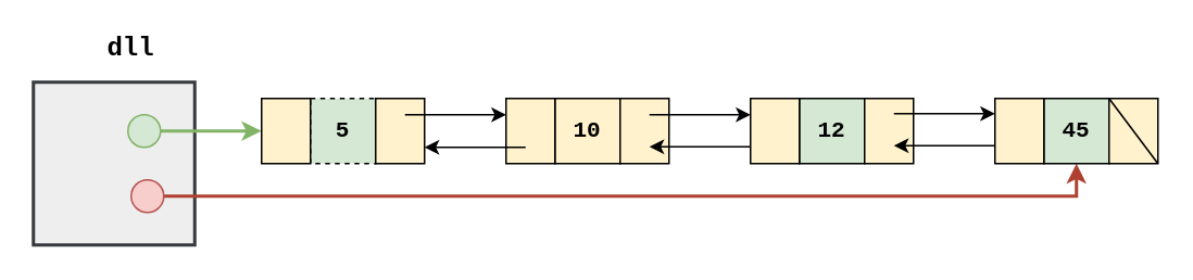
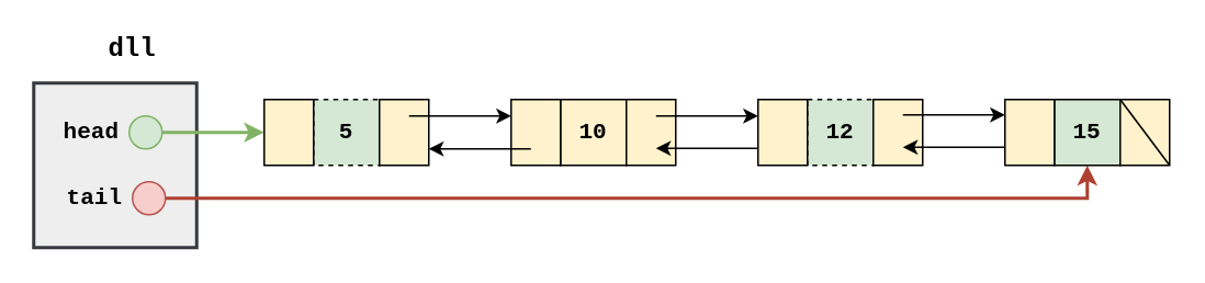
  <mxCell id="0" />
  <mxCell id="1" parent="0" />
  <mxCell id="2" value="" style="rounded=0;whiteSpace=wrap;html=1;fillColor=#eeeeee;strokeColor=#36393D;strokeWidth=2;" parent="1" vertex="1"><mxGeometry x="20" y="50" width="99" height="100" as="geometry" /></mxCell>
  <mxCell id="3" value="" style="endArrow=classic;html=1;rounded=0;exitX=1;exitY=0.5;exitDx=0;exitDy=0;strokeColor=#82b366;fillColor=#d5e8d4;strokeWidth=2;entryX=0;entryY=0.5;entryDx=0;entryDy=0;" parent="1" source="4" target="12" edge="1"><mxGeometry width="50" height="50" relative="1" as="geometry"><mxPoint x="93" y="80" as="sourcePoint" /><mxPoint x="220" y="80" as="targetPoint" /></mxGeometry></mxCell>
  <mxCell id="4" value="" style="ellipse;whiteSpace=wrap;html=1;aspect=fixed;fillColor=#d5e8d4;strokeColor=#82b366;" parent="1" vertex="1"><mxGeometry x="78" y="70" width="20" height="20" as="geometry" /></mxCell>
+ <mxCell id="5" value="&lt;font style=&quot;font-size: 14px;&quot; face=&quot;Courier New&quot;&gt;&lt;b style=&quot;&quot;&gt;head&lt;/b&gt;&lt;/font&gt;" style="text;html=1;align=right;verticalAlign=middle;whiteSpace=wrap;rounded=0;" parent="1" vertex="1"><mxGeometry x="34" y="70" width="40" height="20" as="geometry" /></mxCell>
  <mxCell id="6" value="" style="endArrow=classic;html=1;rounded=0;exitX=1;exitY=0.5;exitDx=0;exitDy=0;strokeColor=#AE4132;strokeWidth=2;entryX=0.5;entryY=1;entryDx=0;entryDy=0;" parent="1" source="7" target="23" edge="1"><mxGeometry width="50" height="50" relative="1" as="geometry"><mxPoint x="93" y="110" as="sourcePoint" /><mxPoint x="610" y="220" as="targetPoint" /><Array as="points"><mxPoint x="660" y="120" /></Array></mxGeometry></mxCell>
  <mxCell id="7" value="" style="ellipse;whiteSpace=wrap;html=1;aspect=fixed;fillColor=#f8cecc;strokeColor=#b85450;" parent="1" vertex="1"><mxGeometry x="80" y="110" width="20" height="20" as="geometry" /></mxCell>
+ <mxCell id="8" value="&lt;font style=&quot;font-size: 14px;&quot; face=&quot;Courier New&quot;&gt;&lt;b style=&quot;&quot;&gt;tail&lt;/b&gt;&lt;/font&gt;" style="text;html=1;align=right;verticalAlign=middle;whiteSpace=wrap;rounded=0;" parent="1" vertex="1"><mxGeometry x="36" y="110" width="40" height="20" as="geometry" /></mxCell>
  <mxCell id="9" value="" style="group" parent="1" vertex="1" connectable="0"><mxGeometry x="160" y="60" width="100" height="40" as="geometry" /></mxCell>
  <mxCell id="10" value="&lt;font face=&quot;Courier New&quot;&gt;&lt;span style=&quot;font-size: 14px;&quot;&gt;&lt;b&gt;5&lt;/b&gt;&lt;/span&gt;&lt;/font&gt;" style="rounded=0;whiteSpace=wrap;html=1;fillColor=#d5e8d4;strokeColor=#000000;dashed=1;" parent="9" vertex="1"><mxGeometry x="30" width="40" height="40" as="geometry" /></mxCell>
  <mxCell id="11" value="" style="rounded=0;whiteSpace=wrap;html=1;fillColor=#fff2cc;strokeColor=#000000;" parent="9" vertex="1"><mxGeometry x="70" width="30" height="40" as="geometry" /></mxCell>
  <mxCell id="12" value="" style="rounded=0;whiteSpace=wrap;html=1;fillColor=#fff2cc;strokeColor=#000000;" parent="9" vertex="1"><mxGeometry width="30" height="40" as="geometry" /></mxCell>
  <mxCell id="13" value="" style="group" parent="1" vertex="1" connectable="0"><mxGeometry x="310" y="60" width="100" height="40" as="geometry" /></mxCell>
  <mxCell id="14" value="&lt;font face=&quot;Courier New&quot;&gt;&lt;span style=&quot;font-size: 14px;&quot;&gt;&lt;b&gt;10&lt;/b&gt;&lt;/span&gt;&lt;/font&gt;" style="rounded=0;whiteSpace=wrap;html=1;fillColor=#fff2cc;strokeColor=#000000;" parent="13" vertex="1"><mxGeometry x="30" width="40" height="40" as="geometry" /></mxCell>
  <mxCell id="15" value="" style="rounded=0;whiteSpace=wrap;html=1;fillColor=#fff2cc;strokeColor=#000000;" parent="13" vertex="1"><mxGeometry x="70" width="30" height="40" as="geometry" /></mxCell>
  <mxCell id="16" value="" style="rounded=0;whiteSpace=wrap;html=1;fillColor=#fff2cc;strokeColor=#000000;" parent="13" vertex="1"><mxGeometry width="30" height="40" as="geometry" /></mxCell>
  <mxCell id="17" value="" style="endArrow=classic;html=1;rounded=0;" parent="13" edge="1"><mxGeometry width="50" height="50" relative="1" as="geometry"><mxPoint x="12" y="30" as="sourcePoint" /><mxPoint x="-50" y="30" as="targetPoint" /></mxGeometry></mxCell>
  <mxCell id="18" value="" style="group" parent="1" vertex="1" connectable="0"><mxGeometry x="460" y="60" width="100" height="40" as="geometry" /></mxCell>
- <mxCell id="19" value="&lt;font face=&quot;Courier New&quot;&gt;&lt;span style=&quot;font-size: 14px;&quot;&gt;&lt;b&gt;12&lt;/b&gt;&lt;/span&gt;&lt;/font&gt;" style="rounded=0;whiteSpace=wrap;html=1;fillColor=#d5e8d4;strokeColor=#000000;" parent="18" vertex="1"><mxGeometry x="30" width="40" height="40" as="geometry" /></mxCell>
+ <mxCell id="19" value="&lt;font face=&quot;Courier New&quot;&gt;&lt;span style=&quot;font-size: 14px;&quot;&gt;&lt;b&gt;12&lt;/b&gt;&lt;/span&gt;&lt;/font&gt;" style="rounded=0;whiteSpace=wrap;html=1;fillColor=#d5e8d4;strokeColor=#000000;dashed=1;" parent="18" vertex="1"><mxGeometry x="30" width="40" height="40" as="geometry" /></mxCell>
  <mxCell id="20" value="" style="rounded=0;whiteSpace=wrap;html=1;fillColor=#fff2cc;strokeColor=#000000;" parent="18" vertex="1"><mxGeometry x="70" width="30" height="40" as="geometry" /></mxCell>
  <mxCell id="21" value="" style="rounded=0;whiteSpace=wrap;html=1;fillColor=#fff2cc;strokeColor=#000000;" parent="18" vertex="1"><mxGeometry width="30" height="40" as="geometry" /></mxCell>
  <mxCell id="22" value="" style="group" parent="1" vertex="1" connectable="0"><mxGeometry x="610" y="60" width="100" height="40" as="geometry" /></mxCell>
- <mxCell id="23" value="&lt;font face=&quot;Courier New&quot;&gt;&lt;span style=&quot;font-size: 14px;&quot;&gt;&lt;b&gt;45&lt;/b&gt;&lt;/span&gt;&lt;/font&gt;" style="rounded=0;whiteSpace=wrap;html=1;fillColor=#d5e8d4;strokeColor=#000000;" parent="22" vertex="1"><mxGeometry x="30" width="40" height="40" as="geometry" /></mxCell>
+ <mxCell id="23" value="&lt;font face=&quot;Courier New&quot;&gt;&lt;span style=&quot;font-size: 14px;&quot;&gt;&lt;b&gt;15&lt;/b&gt;&lt;/span&gt;&lt;/font&gt;" style="rounded=0;whiteSpace=wrap;html=1;fillColor=#d5e8d4;strokeColor=#000000;" parent="22" vertex="1"><mxGeometry x="30" width="40" height="40" as="geometry" /></mxCell>
  <mxCell id="24" value="" style="rounded=0;whiteSpace=wrap;html=1;fillColor=#fff2cc;strokeColor=#000000;" parent="22" vertex="1"><mxGeometry x="70" width="30" height="40" as="geometry" /></mxCell>
  <mxCell id="25" value="" style="endArrow=none;html=1;rounded=0;exitX=1;exitY=1;exitDx=0;exitDy=0;entryX=0;entryY=0;entryDx=0;entryDy=0;exitPerimeter=0;" parent="22" source="24" target="24" edge="1"><mxGeometry width="50" height="50" relative="1" as="geometry"><mxPoint x="120" y="30" as="sourcePoint" /><mxPoint x="170" y="-20" as="targetPoint" /></mxGeometry></mxCell>
  <mxCell id="26" value="" style="rounded=0;whiteSpace=wrap;html=1;fillColor=#fff2cc;strokeColor=#000000;" parent="22" vertex="1"><mxGeometry width="30" height="40" as="geometry" /></mxCell>
  <mxCell id="27" value="" style="endArrow=classic;html=1;rounded=0;" parent="1" edge="1"><mxGeometry width="50" height="50" relative="1" as="geometry"><mxPoint x="248" y="70" as="sourcePoint" /><mxPoint x="310" y="70" as="targetPoint" /></mxGeometry></mxCell>
  <mxCell id="28" value="" style="endArrow=classic;html=1;rounded=0;" parent="1" edge="1"><mxGeometry width="50" height="50" relative="1" as="geometry"><mxPoint x="398" y="70" as="sourcePoint" /><mxPoint x="460" y="70" as="targetPoint" /></mxGeometry></mxCell>
  <mxCell id="29" value="" style="endArrow=classic;html=1;rounded=0;" parent="1" edge="1"><mxGeometry width="50" height="50" relative="1" as="geometry"><mxPoint x="460" y="89.67" as="sourcePoint" /><mxPoint x="398" y="89.67" as="targetPoint" /></mxGeometry></mxCell>
  <mxCell id="30" value="" style="endArrow=classic;html=1;rounded=0;" parent="1" edge="1"><mxGeometry width="50" height="50" relative="1" as="geometry"><mxPoint x="548" y="69.33" as="sourcePoint" /><mxPoint x="610" y="69.33" as="targetPoint" /></mxGeometry></mxCell>
  <mxCell id="31" value="" style="endArrow=classic;html=1;rounded=0;" parent="1" edge="1"><mxGeometry width="50" height="50" relative="1" as="geometry"><mxPoint x="610" y="89" as="sourcePoint" /><mxPoint x="548" y="89" as="targetPoint" /></mxGeometry></mxCell>
  <mxCell id="32" value="&lt;font style=&quot;font-size: 16px;&quot; face=&quot;Courier New&quot;&gt;&lt;b style=&quot;&quot;&gt;dll&lt;/b&gt;&lt;/font&gt;" style="text;html=1;align=center;verticalAlign=middle;whiteSpace=wrap;rounded=0;" vertex="1" parent="1"><mxGeometry x="59.5" y="20" width="40" height="20" as="geometry" /></mxCell>
